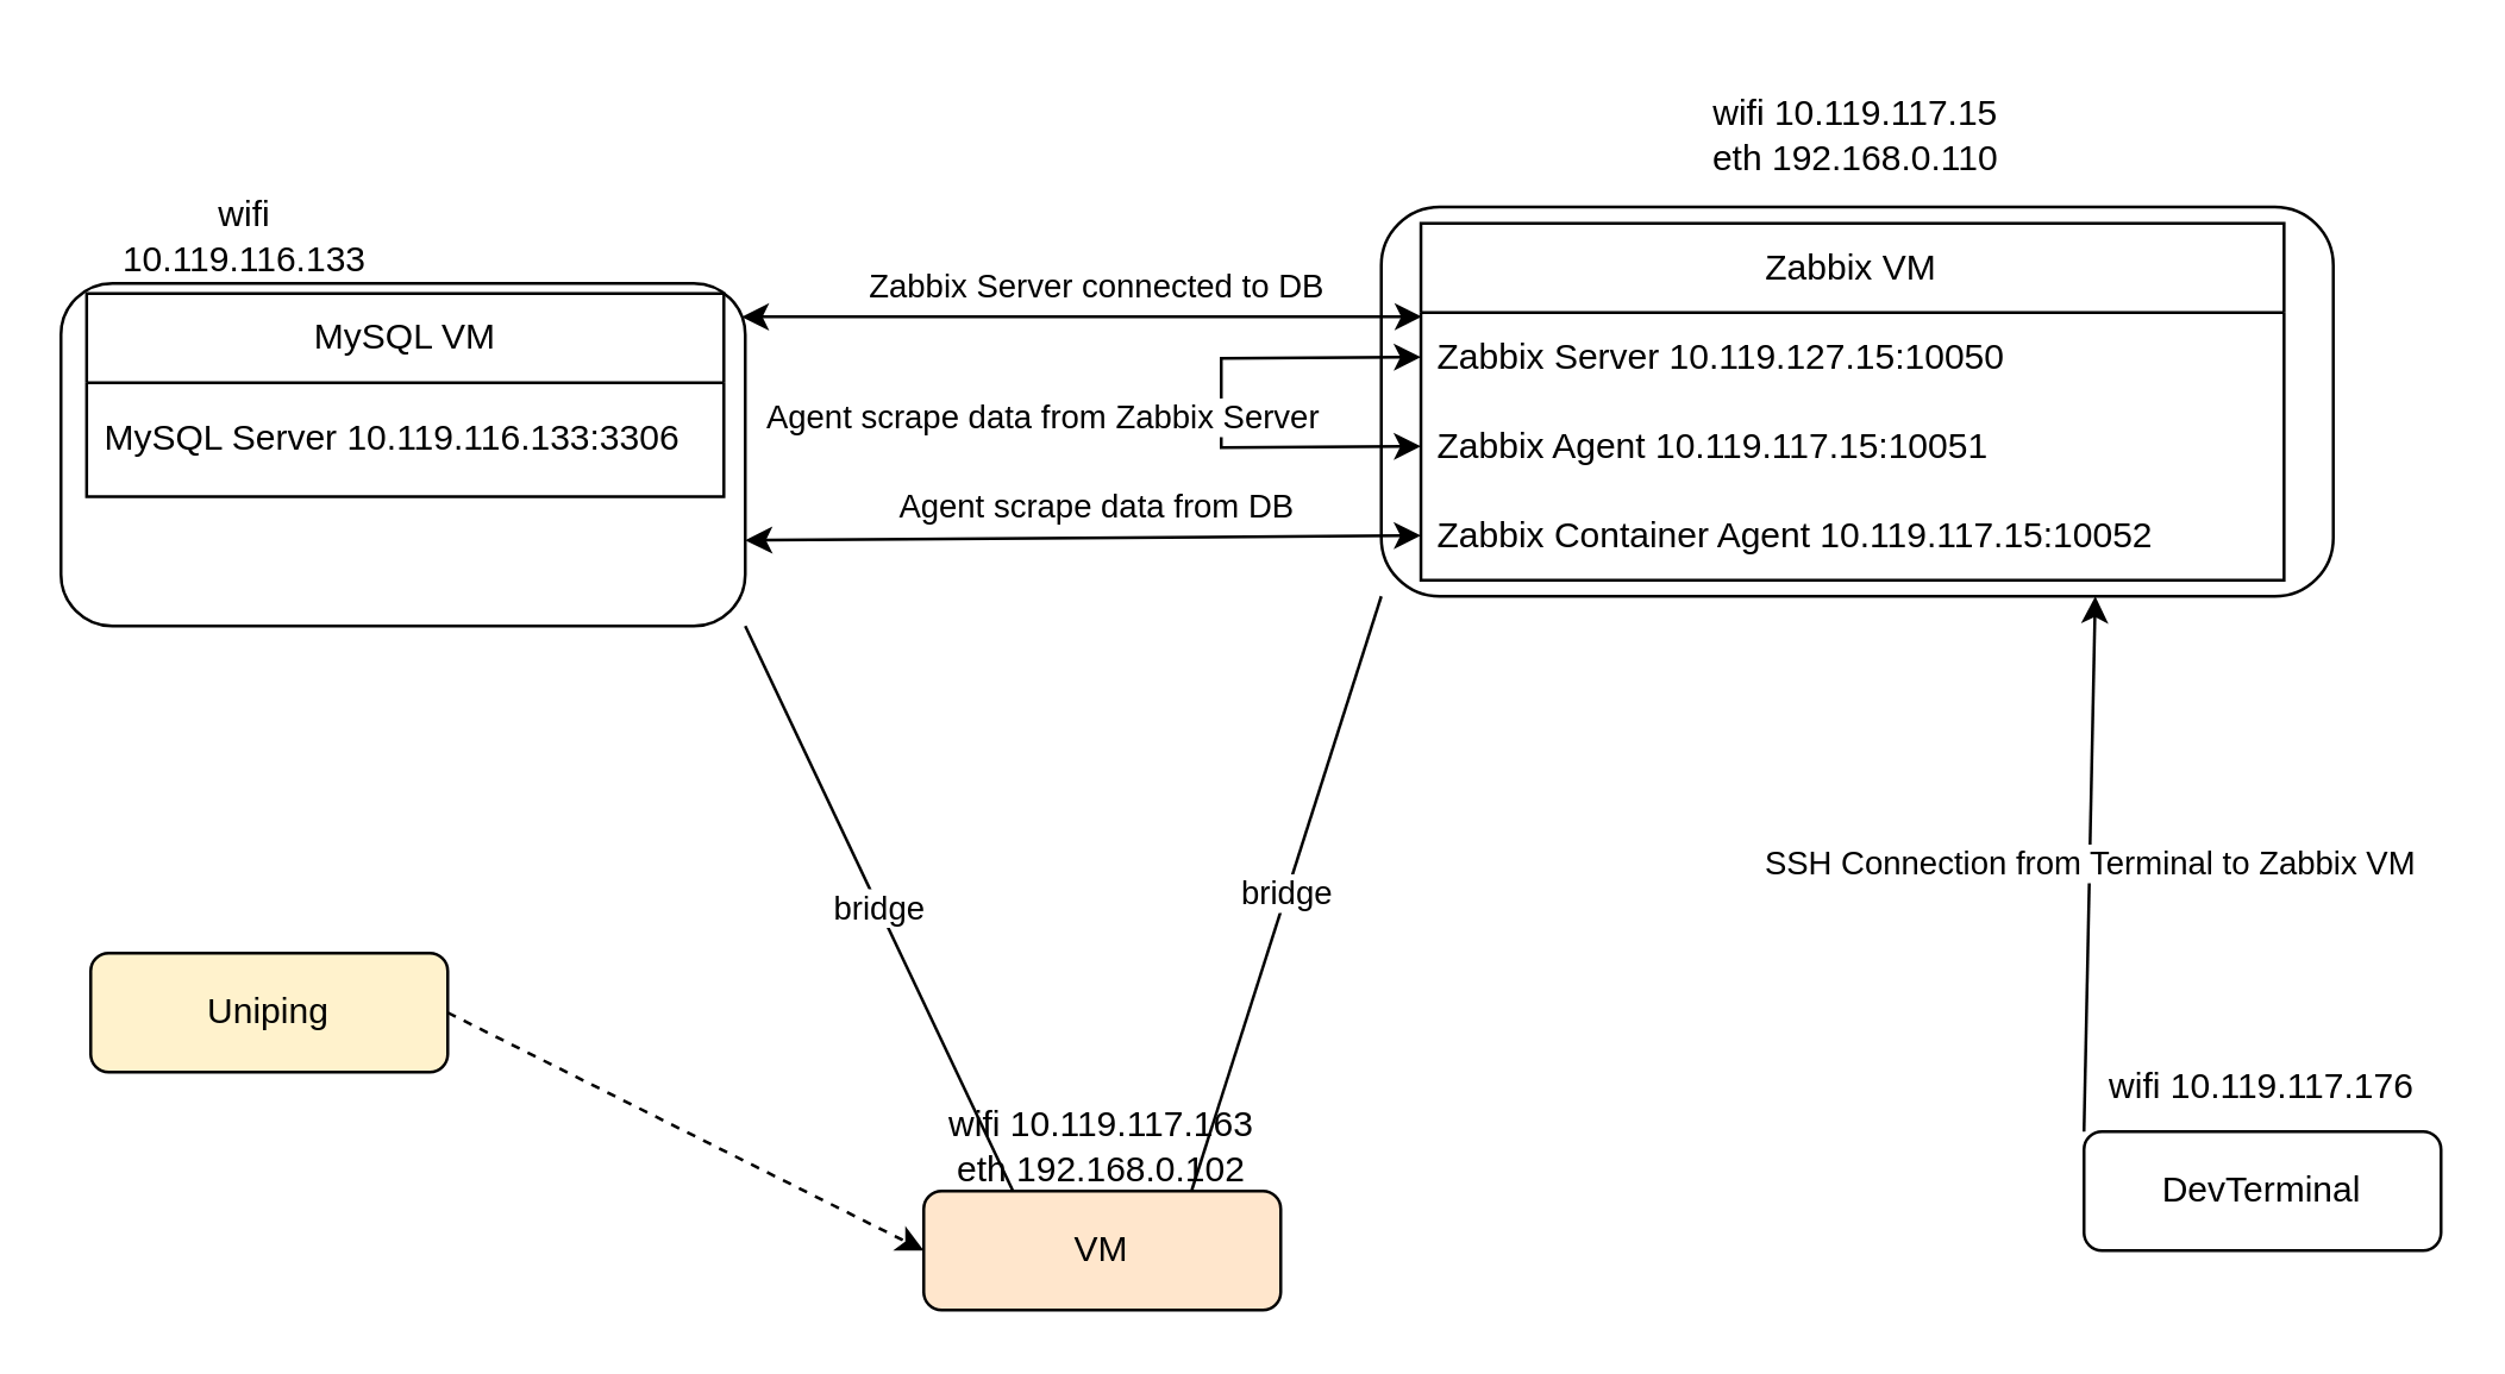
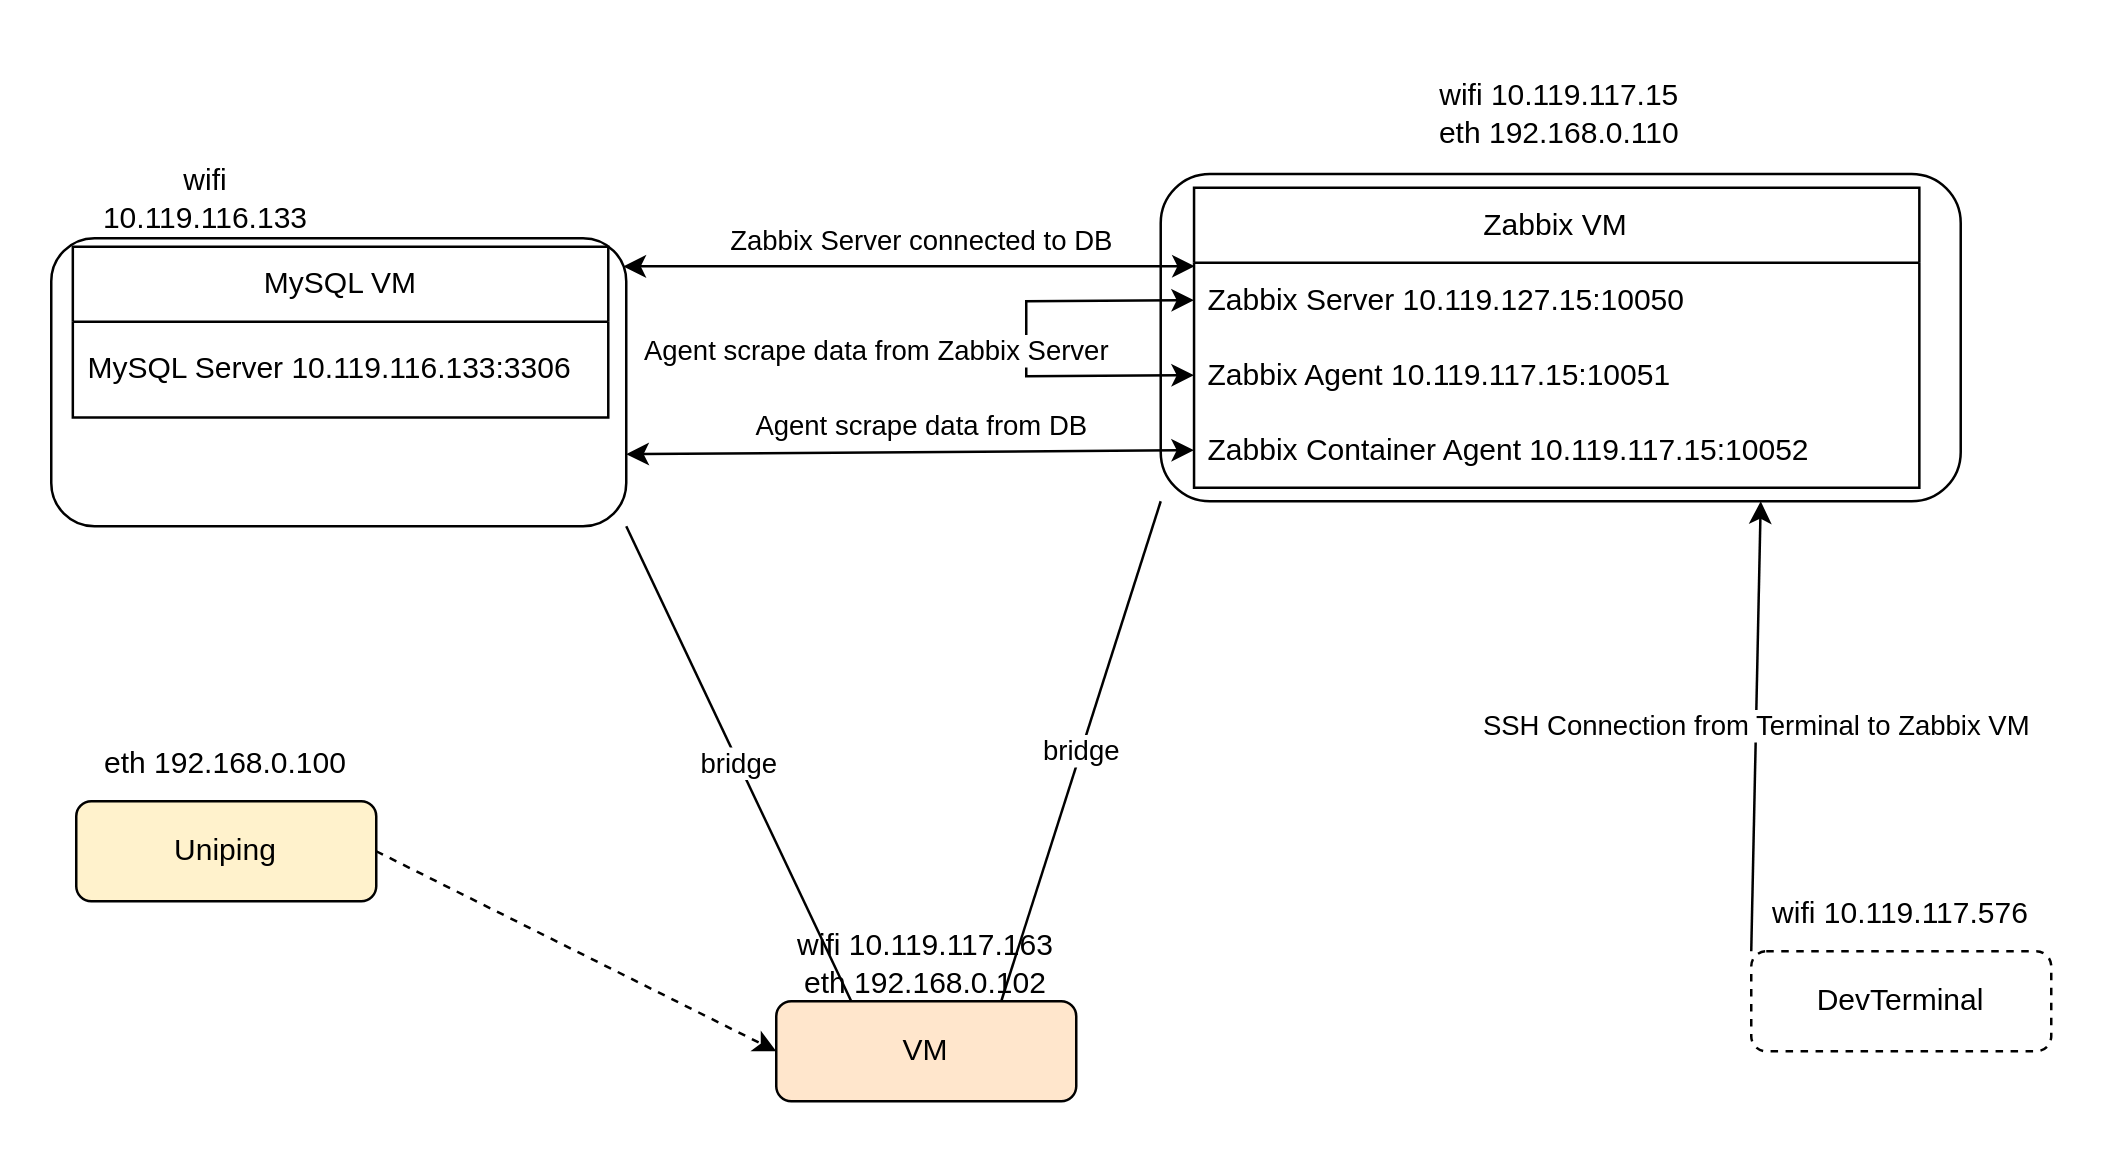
  <mxCell id="0" />
  <mxCell id="1" parent="0" />
  <mxCell id="2" value="bridge" style="endArrow=none;html=1;rounded=0;entryX=0;entryY=1;entryDx=0;entryDy=0;exitX=0.75;exitY=1;exitDx=0;exitDy=0;" parent="1" source="6" target="17" edge="1"><mxGeometry width="50" height="50" relative="1" as="geometry"><mxPoint x="430" y="420" as="sourcePoint" /><mxPoint x="480" y="370" as="targetPoint" /></mxGeometry></mxCell>
  <mxCell id="3" value="bridge" style="endArrow=none;html=1;rounded=0;entryX=1;entryY=1;entryDx=0;entryDy=0;exitX=0.25;exitY=1;exitDx=0;exitDy=0;" parent="1" source="6" target="27" edge="1"><mxGeometry width="50" height="50" relative="1" as="geometry"><mxPoint x="320" y="340" as="sourcePoint" /><mxPoint x="350" y="310" as="targetPoint" /></mxGeometry></mxCell>
  <mxCell id="4" value="" style="group;movable=1;resizable=1;rotatable=1;deletable=1;editable=1;locked=0;connectable=1;" parent="1" vertex="1" connectable="0"><mxGeometry x="310" y="370" width="120" height="70" as="geometry" /></mxCell>
  <mxCell id="5" value="VM" style="rounded=1;whiteSpace=wrap;html=1;fontSize=12;glass=0;strokeWidth=1;shadow=0;fillColor=#ffe6cc;" parent="4" vertex="1"><mxGeometry y="30" width="120" height="40" as="geometry" /></mxCell>
  <mxCell id="6" value="wifi 10.119.117.163&lt;br&gt;eth 192.168.0.102" style="text;html=1;align=center;verticalAlign=middle;whiteSpace=wrap;rounded=0;" parent="4" vertex="1"><mxGeometry width="120" height="30" as="geometry" /></mxCell>
  <mxCell id="7" value="" style="group" parent="1" vertex="1" connectable="0"><mxGeometry x="30" y="290" width="120" height="70" as="geometry" /></mxCell>
  <mxCell id="8" value="Uniping" style="rounded=1;whiteSpace=wrap;html=1;fontSize=12;glass=0;strokeWidth=1;shadow=0;fillColor=#fff2cc;" parent="7" vertex="1"><mxGeometry y="30" width="120" height="40" as="geometry" /></mxCell>
+ <mxCell id="9" value="eth 192.168.0.100" style="text;html=1;align=center;verticalAlign=middle;whiteSpace=wrap;rounded=0;" parent="7" vertex="1"><mxGeometry width="120" height="30" as="geometry" /></mxCell>
  <mxCell id="10" value="" style="group" parent="1" vertex="1" connectable="0"><mxGeometry x="700" y="350" width="120" height="70" as="geometry" /></mxCell>
- <mxCell id="11" value="DevTerminal" style="rounded=1;whiteSpace=wrap;html=1;fontSize=12;glass=0;strokeWidth=1;shadow=0;" parent="10" vertex="1"><mxGeometry y="30" width="120" height="40" as="geometry" /></mxCell>
- <mxCell id="12" value="wifi 10.119.117.176" style="text;html=1;align=center;verticalAlign=middle;whiteSpace=wrap;rounded=0;" parent="10" vertex="1"><mxGeometry width="120" height="30" as="geometry" /></mxCell>
+ <mxCell id="11" value="DevTerminal" style="rounded=1;whiteSpace=wrap;html=1;fontSize=12;glass=0;strokeWidth=1;shadow=0;dashed=1;" parent="10" vertex="1"><mxGeometry y="30" width="120" height="40" as="geometry" /></mxCell>
+ <mxCell id="12" value="wifi 10.119.117.576" style="text;html=1;align=center;verticalAlign=middle;whiteSpace=wrap;rounded=0;" parent="10" vertex="1"><mxGeometry width="120" height="30" as="geometry" /></mxCell>
  <mxCell id="13" value="" style="endArrow=classic;html=1;rounded=0;entryX=0;entryY=0.5;entryDx=0;entryDy=0;exitX=1;exitY=0.5;exitDx=0;exitDy=0;dashed=1;" edge="1" parent="1" source="8" target="5"><mxGeometry width="50" height="50" relative="1" as="geometry"><mxPoint x="196" y="340" as="sourcePoint" /><mxPoint x="246" y="290" as="targetPoint" /></mxGeometry></mxCell>
  <mxCell id="14" value="SSH Connection from Terminal to Zabbix VM" style="endArrow=classic;html=1;rounded=0;entryX=0.75;entryY=1;entryDx=0;entryDy=0;exitX=0;exitY=0;exitDx=0;exitDy=0;" edge="1" parent="1" source="11" target="17"><mxGeometry width="50" height="50" relative="1" as="geometry"><mxPoint x="296" y="350" as="sourcePoint" /><mxPoint x="346" y="300" as="targetPoint" /></mxGeometry></mxCell>
  <mxCell id="15" value="" style="group" vertex="1" connectable="0" parent="1"><mxGeometry x="450" y="30" width="320" height="180" as="geometry" /></mxCell>
  <mxCell id="16" value="" style="group" vertex="1" connectable="0" parent="15"><mxGeometry x="13.793" y="-10" width="320" height="180" as="geometry" /></mxCell>
  <mxCell id="17" value="" style="rounded=1;whiteSpace=wrap;html=1;fontSize=12;glass=0;strokeWidth=1;shadow=0;" parent="16" vertex="1"><mxGeometry y="49.091" width="320" height="130.909" as="geometry" /></mxCell>
  <mxCell id="18" value="wifi 10.119.117.15&lt;br&gt;eth 192.168.0.110" style="text;html=1;align=center;verticalAlign=middle;whiteSpace=wrap;rounded=0;" parent="16" vertex="1"><mxGeometry x="13.333" width="293.333" height="49.091" as="geometry" /></mxCell>
  <mxCell id="19" value="Zabbix VM" style="swimlane;fontStyle=0;childLayout=stackLayout;horizontal=1;startSize=30;horizontalStack=0;resizeParent=1;resizeParentMax=0;resizeLast=0;collapsible=1;marginBottom=0;whiteSpace=wrap;html=1;" vertex="1" parent="16"><mxGeometry x="13.331" y="54.55" width="290.117" height="120" as="geometry"><mxRectangle x="19.33" y="54.55" width="100" height="30" as="alternateBounds" /></mxGeometry></mxCell>
  <mxCell id="20" value="Zabbix Server 10.119.127.15:10050" style="text;strokeColor=none;fillColor=none;align=left;verticalAlign=middle;spacingLeft=4;spacingRight=4;overflow=hidden;points=[[0,0.5],[1,0.5]];portConstraint=eastwest;rotatable=0;whiteSpace=wrap;html=1;" vertex="1" parent="19"><mxGeometry y="30" width="290.117" height="30" as="geometry" /></mxCell>
  <mxCell id="21" value="Zabbix Agent 10.119.117.15:10051" style="text;strokeColor=none;fillColor=none;align=left;verticalAlign=middle;spacingLeft=4;spacingRight=4;overflow=hidden;points=[[0,0.5],[1,0.5]];portConstraint=eastwest;rotatable=0;whiteSpace=wrap;html=1;" vertex="1" parent="19"><mxGeometry y="60" width="290.117" height="30" as="geometry" /></mxCell>
  <mxCell id="22" value="Zabbix Container Agent 10.119.117.15:10052" style="text;strokeColor=none;fillColor=none;align=left;verticalAlign=middle;spacingLeft=4;spacingRight=4;overflow=hidden;points=[[0,0.5],[1,0.5]];portConstraint=eastwest;rotatable=0;whiteSpace=wrap;html=1;" vertex="1" parent="19"><mxGeometry y="90" width="290.117" height="30" as="geometry" /></mxCell>
  <mxCell id="23" value="Agent scrape data from Zabbix Server" style="endArrow=classic;startArrow=classic;html=1;rounded=0;entryX=0;entryY=0.5;entryDx=0;entryDy=0;exitX=0;exitY=0.5;exitDx=0;exitDy=0;" edge="1" parent="19" source="20" target="21"><mxGeometry x="0.061" y="-60" width="50" height="50" relative="1" as="geometry"><mxPoint x="-34.021" y="15.45" as="sourcePoint" /><mxPoint x="-20.228" y="135.45" as="targetPoint" /><Array as="points"><mxPoint x="-67.124" y="45.45" /><mxPoint x="-67.124" y="75.45" /></Array><mxPoint as="offset" /></mxGeometry></mxCell>
  <mxCell id="24" value="Agent scrape data from DB" style="endArrow=classic;startArrow=classic;html=1;rounded=0;exitX=1;exitY=0.75;exitDx=0;exitDy=0;entryX=0;entryY=0.5;entryDx=0;entryDy=0;" edge="1" parent="1" source="27" target="22"><mxGeometry x="0.043" y="10" width="50" height="50" relative="1" as="geometry"><mxPoint x="470" y="300" as="sourcePoint" /><mxPoint x="490" y="180" as="targetPoint" /><Array as="points" /><mxPoint as="offset" /></mxGeometry></mxCell>
  <mxCell id="25" value="Zabbix Server connected to DB" style="endArrow=classic;startArrow=classic;html=1;rounded=0;entryX=0.001;entryY=0.048;entryDx=0;entryDy=0;exitX=0.995;exitY=0.098;exitDx=0;exitDy=0;entryPerimeter=0;exitPerimeter=0;" edge="1" parent="1" source="27" target="20"><mxGeometry x="0.043" y="10" width="50" height="50" relative="1" as="geometry"><mxPoint x="170" y="70" as="sourcePoint" /><mxPoint x="459" y="105" as="targetPoint" /><Array as="points" /><mxPoint as="offset" /></mxGeometry></mxCell>
  <mxCell id="26" value="" style="group" vertex="1" connectable="0" parent="1"><mxGeometry x="20" y="60" width="230" height="150" as="geometry" /></mxCell>
  <mxCell id="27" value="" style="rounded=1;whiteSpace=wrap;html=1;fontSize=12;glass=0;strokeWidth=1;shadow=0;" parent="26" vertex="1"><mxGeometry y="34.751" width="230" height="115.249" as="geometry" /></mxCell>
  <mxCell id="28" value="wifi 10.119.116.133" style="text;html=1;align=center;verticalAlign=middle;whiteSpace=wrap;rounded=0;" parent="26" vertex="1"><mxGeometry x="17.25" width="90.083" height="38.231" as="geometry" /></mxCell>
  <mxCell id="29" value="MySQL VM" style="swimlane;fontStyle=0;childLayout=stackLayout;horizontal=1;startSize=30;horizontalStack=0;resizeParent=1;resizeParentMax=0;resizeLast=0;collapsible=1;marginBottom=0;whiteSpace=wrap;html=1;" vertex="1" parent="26"><mxGeometry x="8.625" y="38.231" width="214.188" height="68.231" as="geometry" /></mxCell>
  <mxCell id="30" value="MySQL Server 10.119.116.133:3306" style="text;strokeColor=none;fillColor=none;align=left;verticalAlign=middle;spacingLeft=4;spacingRight=4;overflow=hidden;points=[[0,0.5],[1,0.5]];portConstraint=eastwest;rotatable=0;whiteSpace=wrap;html=1;" vertex="1" parent="29"><mxGeometry y="30" width="214.188" height="38.231" as="geometry" /></mxCell>
